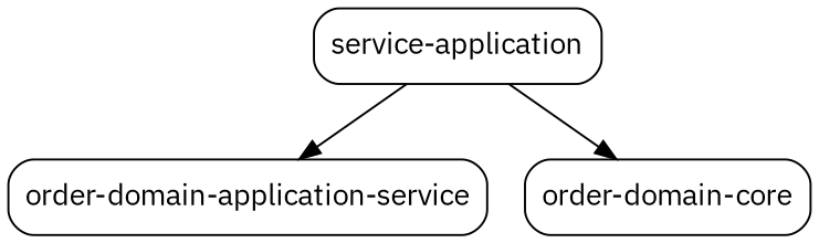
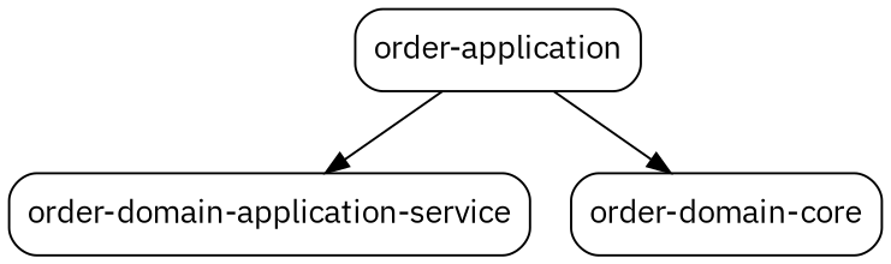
  digraph {
    fontname="IBM Plex Sans"
    node [fontname="IBM Plex Sans" fontsize=14 shape=box style=rounded]
    edge [fontname="IBM Plex Sans" fontsize=10]
    n1 [label=<order-domain-application-service>]
    n2 [label=<order-domain-core>]
-   n3 [label="service-application"]
+   n3 [label="order-application"]
    n3 -> n1
    n3 -> n2
  }
